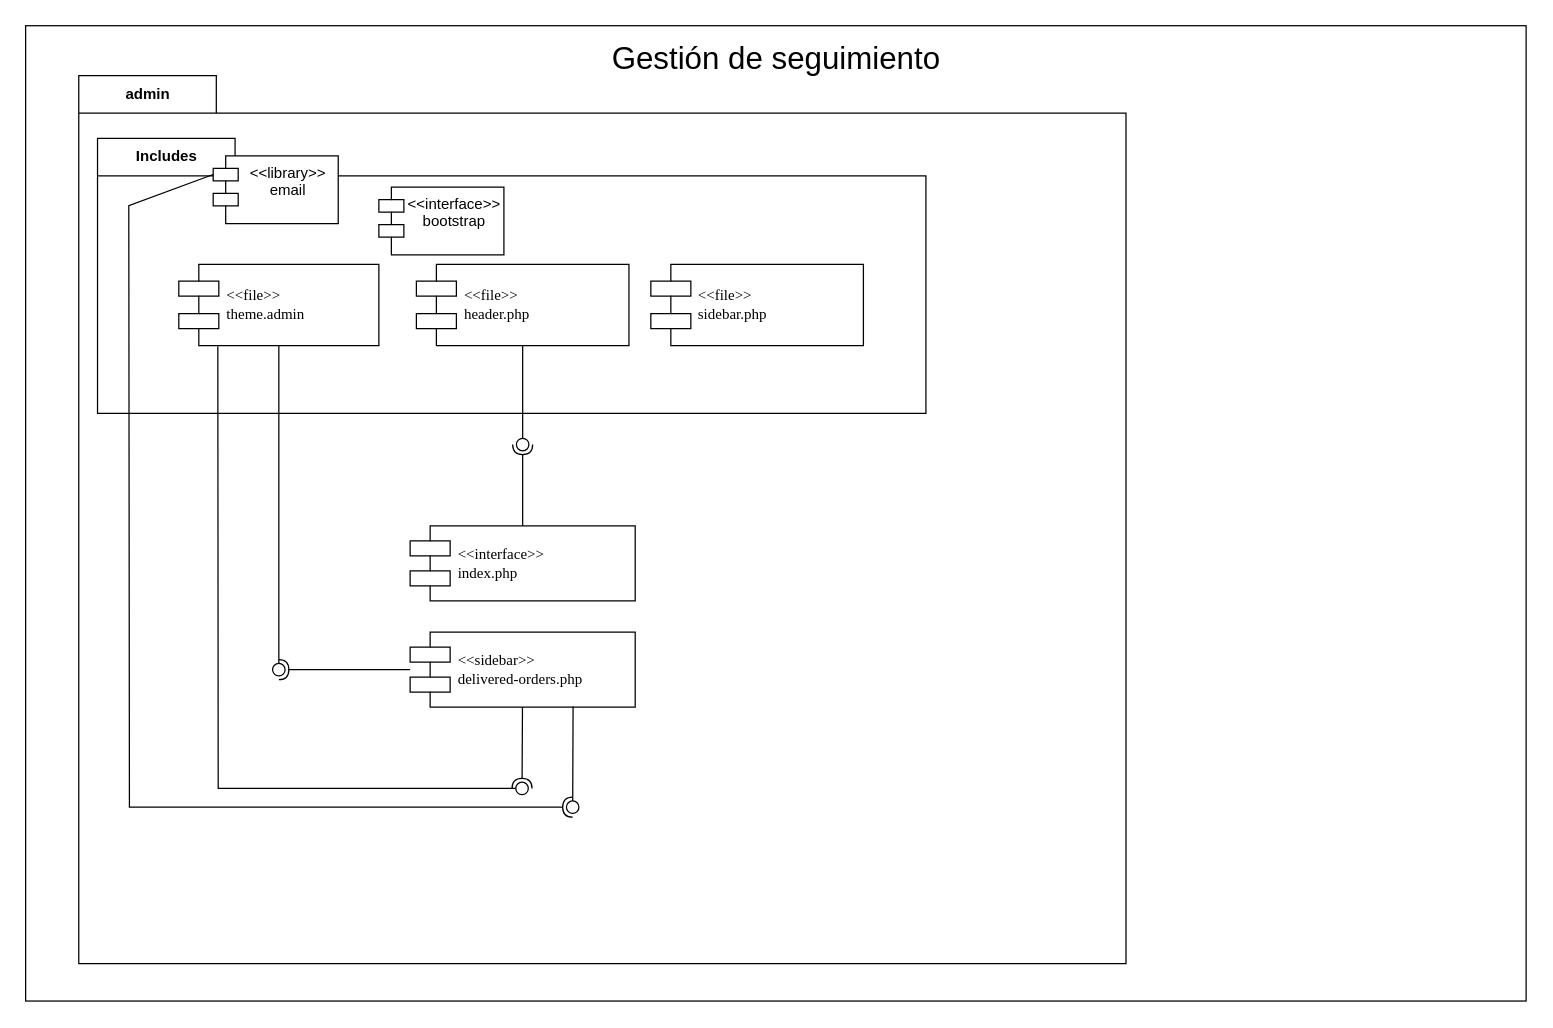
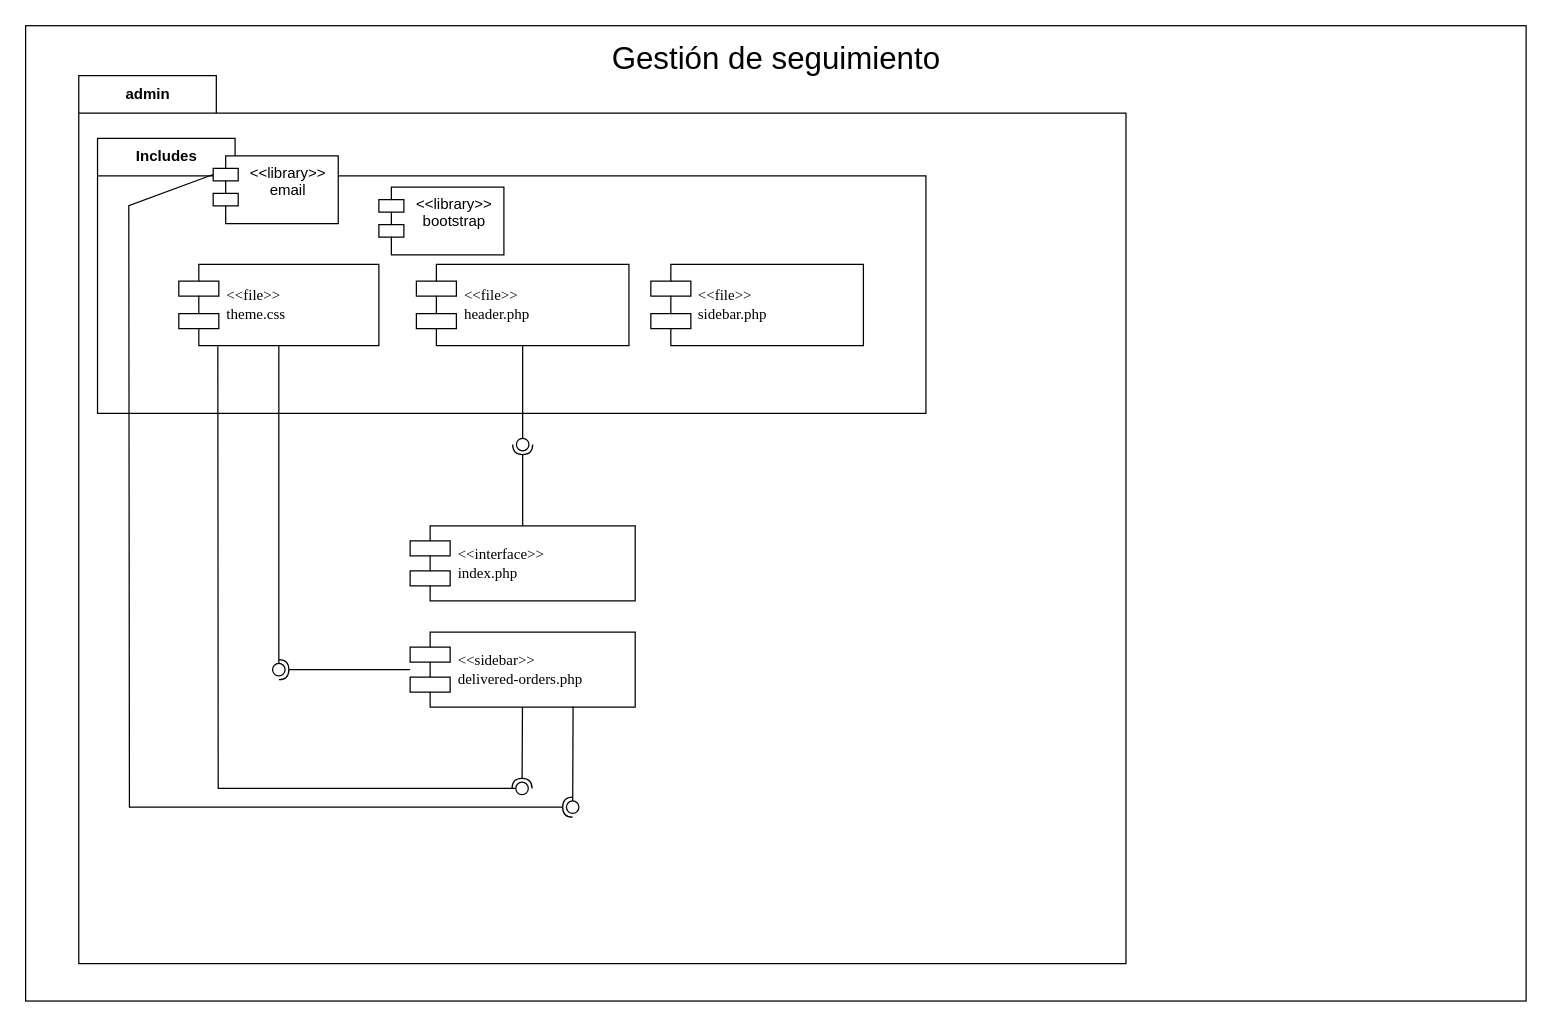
  <mxCell id="0" />
  <mxCell id="1" parent="0" />
  <mxCell id="2" value="" style="rounded=0;whiteSpace=wrap;html=1;movable=1;resizable=1;rotatable=1;deletable=1;editable=1;locked=0;connectable=1;" vertex="1" parent="1"><mxGeometry y="20" width="1200" height="780" as="geometry" x="20" /></mxCell>
  <mxCell id="3" value="&lt;font style=&quot;font-size: 25px;&quot;&gt;Gestión de seguimiento&lt;/font&gt;" style="text;strokeColor=none;align=center;fillColor=none;html=1;verticalAlign=middle;whiteSpace=wrap;rounded=0;movable=1;resizable=1;rotatable=1;deletable=1;editable=1;locked=0;connectable=1;" vertex="1" parent="1"><mxGeometry x="487.5" y="30" width="265" height="30" as="geometry" /></mxCell>
  <mxCell id="4" value="" style="html=1;strokeColor=none;resizeWidth=1;resizeHeight=1;fillColor=none;part=1;connectable=1;allowArrows=0;deletable=1;whiteSpace=wrap;movable=1;resizable=1;rotatable=1;editable=1;locked=0;" vertex="1" parent="1"><mxGeometry x="55" y="90" width="573.3" height="403.226" as="geometry"><mxPoint y="30" as="offset" /></mxGeometry></mxCell>
  <mxCell id="5" value="admin" style="shape=folder;fontStyle=1;tabWidth=110;tabHeight=30;tabPosition=left;html=1;boundedLbl=1;labelInHeader=1;container=0;collapsible=0;whiteSpace=wrap;movable=1;resizable=1;rotatable=1;deletable=1;editable=1;locked=0;connectable=1;" vertex="1" parent="1"><mxGeometry x="62.5" y="60" width="837.5" height="710" as="geometry" /></mxCell>
  <mxCell id="6" value="Includes" style="shape=folder;fontStyle=1;tabWidth=110;tabHeight=30;tabPosition=left;html=1;boundedLbl=1;labelInHeader=1;container=0;collapsible=0;whiteSpace=wrap;movable=1;resizable=1;rotatable=1;deletable=1;editable=1;locked=0;connectable=1;" vertex="1" parent="1"><mxGeometry x="77.5" y="110" width="662.5" height="220" as="geometry" /></mxCell>
  <mxCell id="7" value="&amp;lt;&amp;lt;sidebar&amp;gt;&amp;gt;&lt;br&gt;delivered-orders.php" style="shape=component;align=left;spacingLeft=36;rounded=0;shadow=0;comic=0;labelBackgroundColor=none;strokeWidth=1;fontFamily=Verdana;fontSize=12;html=1;movable=1;resizable=1;rotatable=1;deletable=1;editable=1;locked=0;connectable=1;" vertex="1" parent="1"><mxGeometry x="327.5" y="505" width="180" height="60" as="geometry" /></mxCell>
  <mxCell id="8" value="" style="ellipse;whiteSpace=wrap;html=1;align=center;aspect=fixed;fillColor=none;strokeColor=none;resizable=1;perimeter=centerPerimeter;rotatable=1;allowArrows=0;points=[];outlineConnect=1;movable=1;deletable=1;editable=1;locked=0;connectable=1;" vertex="1" parent="1"><mxGeometry x="452.5" y="380" width="10" height="10" as="geometry" /></mxCell>
  <mxCell id="9" value="&amp;lt;&amp;lt;interface&amp;gt;&amp;gt;&lt;br&gt;index.php" style="shape=component;align=left;spacingLeft=36;rounded=0;shadow=0;comic=0;labelBackgroundColor=none;strokeWidth=1;fontFamily=Verdana;fontSize=12;html=1;movable=1;resizable=1;rotatable=1;deletable=1;editable=1;locked=0;connectable=1;" vertex="1" parent="1"><mxGeometry x="327.5" y="420" width="180" height="60" as="geometry" /></mxCell>
  <mxCell id="10" value="" style="rounded=0;orthogonalLoop=1;jettySize=auto;html=1;endArrow=halfCircle;endFill=0;endSize=6;strokeWidth=1;sketch=0;movable=1;resizable=1;rotatable=1;deletable=1;editable=1;locked=0;connectable=1;" edge="1" parent="1" source="7" target="11"><mxGeometry relative="1" as="geometry"><mxPoint x="72.5" y="430" as="sourcePoint" /></mxGeometry></mxCell>
  <mxCell id="11" value="" style="ellipse;whiteSpace=wrap;html=1;align=center;aspect=fixed;fillColor=none;strokeColor=none;resizable=1;perimeter=centerPerimeter;rotatable=1;allowArrows=0;points=[];outlineConnect=1;movable=1;deletable=1;editable=1;locked=0;connectable=1;" vertex="1" parent="1"><mxGeometry x="217.5" y="530" width="10" height="10" as="geometry" /></mxCell>
  <mxCell id="12" value="" style="rounded=0;orthogonalLoop=1;jettySize=auto;html=1;endArrow=halfCircle;endFill=0;endSize=6;strokeWidth=1;sketch=0;movable=1;resizable=1;rotatable=1;deletable=1;editable=1;locked=0;connectable=1;" edge="1" parent="1" source="7"><mxGeometry relative="1" as="geometry"><mxPoint x="262.5" y="465" as="sourcePoint" /><mxPoint x="417" y="630" as="targetPoint" /></mxGeometry></mxCell>
  <mxCell id="13" value="" style="ellipse;whiteSpace=wrap;html=1;align=center;aspect=fixed;fillColor=none;strokeColor=none;resizable=1;perimeter=centerPerimeter;rotatable=1;allowArrows=0;points=[];outlineConnect=1;movable=1;deletable=1;editable=1;locked=0;connectable=1;" vertex="1" parent="1"><mxGeometry x="412.5" y="650" width="10" height="10" as="geometry" /></mxCell>
  <mxCell id="14" value="" style="rounded=0;orthogonalLoop=1;jettySize=auto;html=1;endArrow=halfCircle;endFill=0;endSize=6;strokeWidth=1;sketch=0;exitX=0.5;exitY=0;exitDx=0;exitDy=0;movable=1;resizable=1;rotatable=1;deletable=1;editable=1;locked=0;connectable=1;" edge="1" parent="1" source="9" target="15"><mxGeometry relative="1" as="geometry"><mxPoint x="352.5" y="476" as="sourcePoint" /></mxGeometry></mxCell>
  <mxCell id="15" value="" style="ellipse;whiteSpace=wrap;html=1;align=center;aspect=fixed;fillColor=none;strokeColor=none;resizable=1;perimeter=centerPerimeter;rotatable=1;allowArrows=0;points=[];outlineConnect=1;movable=1;deletable=1;editable=1;locked=0;connectable=1;" vertex="1" parent="1"><mxGeometry x="412.5" y="350" width="10" height="10" as="geometry" /></mxCell>
  <mxCell id="16" value="" style="rounded=0;orthogonalLoop=1;jettySize=auto;html=1;endArrow=oval;endFill=0;sketch=0;sourcePerimeterSpacing=0;targetPerimeterSpacing=0;endSize=10;exitX=0.724;exitY=0.992;exitDx=0;exitDy=0;exitPerimeter=0;movable=1;resizable=1;rotatable=1;deletable=1;editable=1;locked=0;connectable=1;" edge="1" parent="1" source="7" target="17"><mxGeometry relative="1" as="geometry"><mxPoint x="422.5" y="445" as="sourcePoint" /></mxGeometry></mxCell>
  <mxCell id="17" value="" style="ellipse;whiteSpace=wrap;html=1;align=center;aspect=fixed;fillColor=none;strokeColor=none;resizable=1;perimeter=centerPerimeter;rotatable=1;allowArrows=0;points=[];outlineConnect=1;movable=1;deletable=1;editable=1;locked=0;connectable=1;" vertex="1" parent="1"><mxGeometry x="452.5" y="640" width="10" height="10" as="geometry" /></mxCell>
- <mxCell id="18" value="&amp;lt;&amp;lt;file&amp;gt;&amp;gt;&lt;br&gt;theme.admin" style="shape=component;align=left;spacingLeft=36;rounded=0;shadow=0;comic=0;labelBackgroundColor=none;strokeWidth=1;fontFamily=Verdana;fontSize=12;html=1;movable=1;resizable=1;rotatable=1;deletable=1;editable=1;locked=0;connectable=1;" vertex="1" parent="1"><mxGeometry x="142.5" y="210.8" width="160" height="65.018" as="geometry" /></mxCell>
+ <mxCell id="18" value="&amp;lt;&amp;lt;file&amp;gt;&amp;gt;&lt;br&gt;theme.css" style="shape=component;align=left;spacingLeft=36;rounded=0;shadow=0;comic=0;labelBackgroundColor=none;strokeWidth=1;fontFamily=Verdana;fontSize=12;html=1;movable=1;resizable=1;rotatable=1;deletable=1;editable=1;locked=0;connectable=1;" vertex="1" parent="1"><mxGeometry x="142.5" y="210.8" width="160" height="65.018" as="geometry" /></mxCell>
  <mxCell id="19" value="" style="rounded=0;orthogonalLoop=1;jettySize=auto;html=1;endArrow=oval;endFill=0;sketch=0;sourcePerimeterSpacing=0;targetPerimeterSpacing=0;endSize=10;movable=1;resizable=1;rotatable=1;deletable=1;editable=1;locked=0;connectable=1;" edge="1" parent="1" source="18" target="11"><mxGeometry relative="1" as="geometry"><mxPoint x="67.5" y="445" as="sourcePoint" /></mxGeometry></mxCell>
  <mxCell id="20" value="" style="rounded=0;orthogonalLoop=1;jettySize=auto;html=1;endArrow=oval;endFill=0;sketch=0;sourcePerimeterSpacing=0;targetPerimeterSpacing=0;endSize=10;exitX=0.195;exitY=1.009;exitDx=0;exitDy=0;exitPerimeter=0;movable=1;resizable=1;rotatable=1;deletable=1;editable=1;locked=0;connectable=1;" edge="1" parent="1" source="18"><mxGeometry relative="1" as="geometry"><mxPoint x="222.5" y="465" as="sourcePoint" /><mxPoint x="417" y="630" as="targetPoint" /><Array as="points"><mxPoint x="174" y="630" /></Array></mxGeometry></mxCell>
  <mxCell id="21" value="&amp;lt;&amp;lt;library&amp;gt;&amp;gt;&lt;br&gt;email" style="shape=module;align=left;spacingLeft=20;align=center;verticalAlign=top;whiteSpace=wrap;html=1;movable=1;resizable=1;rotatable=1;deletable=1;editable=1;locked=0;connectable=1;" vertex="1" parent="1"><mxGeometry x="170" y="123.998" width="100" height="54.182" as="geometry" /></mxCell>
  <mxCell id="22" value="" style="rounded=0;orthogonalLoop=1;jettySize=auto;html=1;endArrow=halfCircle;endFill=0;endSize=6;strokeWidth=1;sketch=0;exitX=0;exitY=0;exitDx=0;exitDy=15;exitPerimeter=0;movable=1;resizable=1;rotatable=1;deletable=1;editable=1;locked=0;connectable=1;entryX=0.463;entryY=-0.238;entryDx=0;entryDy=0;entryPerimeter=0;" edge="1" parent="1" source="21" target="17"><mxGeometry relative="1" as="geometry"><mxPoint x="462.5" y="445" as="sourcePoint" /><Array as="points"><mxPoint x="102.5" y="164" /><mxPoint x="103" y="645" /></Array></mxGeometry></mxCell>
  <mxCell id="23" value="" style="rounded=0;orthogonalLoop=1;jettySize=auto;html=1;endArrow=oval;endFill=0;sketch=0;sourcePerimeterSpacing=0;targetPerimeterSpacing=0;endSize=10;movable=1;resizable=1;rotatable=1;deletable=1;editable=1;locked=0;connectable=1;" edge="1" parent="1" source="24" target="15"><mxGeometry relative="1" as="geometry"><mxPoint x="312.5" y="476" as="sourcePoint" /></mxGeometry></mxCell>
  <mxCell id="24" value="&amp;lt;&amp;lt;file&amp;gt;&amp;gt;&lt;br&gt;header.php" style="shape=component;align=left;spacingLeft=36;rounded=0;shadow=0;comic=0;labelBackgroundColor=none;strokeWidth=1;fontFamily=Verdana;fontSize=12;html=1;movable=1;resizable=1;rotatable=1;deletable=1;editable=1;locked=0;connectable=1;" vertex="1" parent="1"><mxGeometry x="332.5" y="210.8" width="170" height="65.018" as="geometry" /></mxCell>
  <mxCell id="25" value="" style="ellipse;whiteSpace=wrap;html=1;align=center;aspect=fixed;fillColor=none;strokeColor=none;resizable=1;perimeter=centerPerimeter;rotatable=1;allowArrows=0;points=[];outlineConnect=1;movable=1;deletable=1;editable=1;locked=0;connectable=1;" vertex="1" parent="1"><mxGeometry x="595" y="238.31" width="10" height="10" as="geometry" /></mxCell>
  <mxCell id="26" value="" style="ellipse;whiteSpace=wrap;html=1;align=center;aspect=fixed;fillColor=none;strokeColor=none;resizable=1;perimeter=centerPerimeter;rotatable=1;allowArrows=0;points=[];outlineConnect=1;movable=1;deletable=1;editable=1;locked=0;connectable=1;" vertex="1" parent="1"><mxGeometry x="640" y="530" width="10" height="10" as="geometry" /></mxCell>
- <mxCell id="27" value="&amp;lt;&amp;lt;interface&amp;gt;&amp;gt;&lt;br&gt;bootstrap" style="shape=module;align=left;spacingLeft=20;align=center;verticalAlign=top;whiteSpace=wrap;html=1;movable=1;resizable=1;rotatable=1;deletable=1;editable=1;locked=0;connectable=1;" vertex="1" parent="1"><mxGeometry x="302.5" y="148.998" width="100" height="54.182" as="geometry" /></mxCell>
+ <mxCell id="27" value="&amp;lt;&amp;lt;library&amp;gt;&amp;gt;&lt;br&gt;bootstrap" style="shape=module;align=left;spacingLeft=20;align=center;verticalAlign=top;whiteSpace=wrap;html=1;movable=1;resizable=1;rotatable=1;deletable=1;editable=1;locked=0;connectable=1;" vertex="1" parent="1"><mxGeometry x="302.5" y="148.998" width="100" height="54.182" as="geometry" /></mxCell>
  <mxCell id="28" value="&amp;lt;&amp;lt;file&amp;gt;&amp;gt;&lt;br&gt;sidebar.php" style="shape=component;align=left;spacingLeft=36;rounded=0;shadow=0;comic=0;labelBackgroundColor=none;strokeWidth=1;fontFamily=Verdana;fontSize=12;html=1;movable=1;resizable=1;rotatable=1;deletable=1;editable=1;locked=0;connectable=1;" vertex="1" parent="1"><mxGeometry x="520" y="210.8" width="170" height="65.018" as="geometry" /></mxCell>
